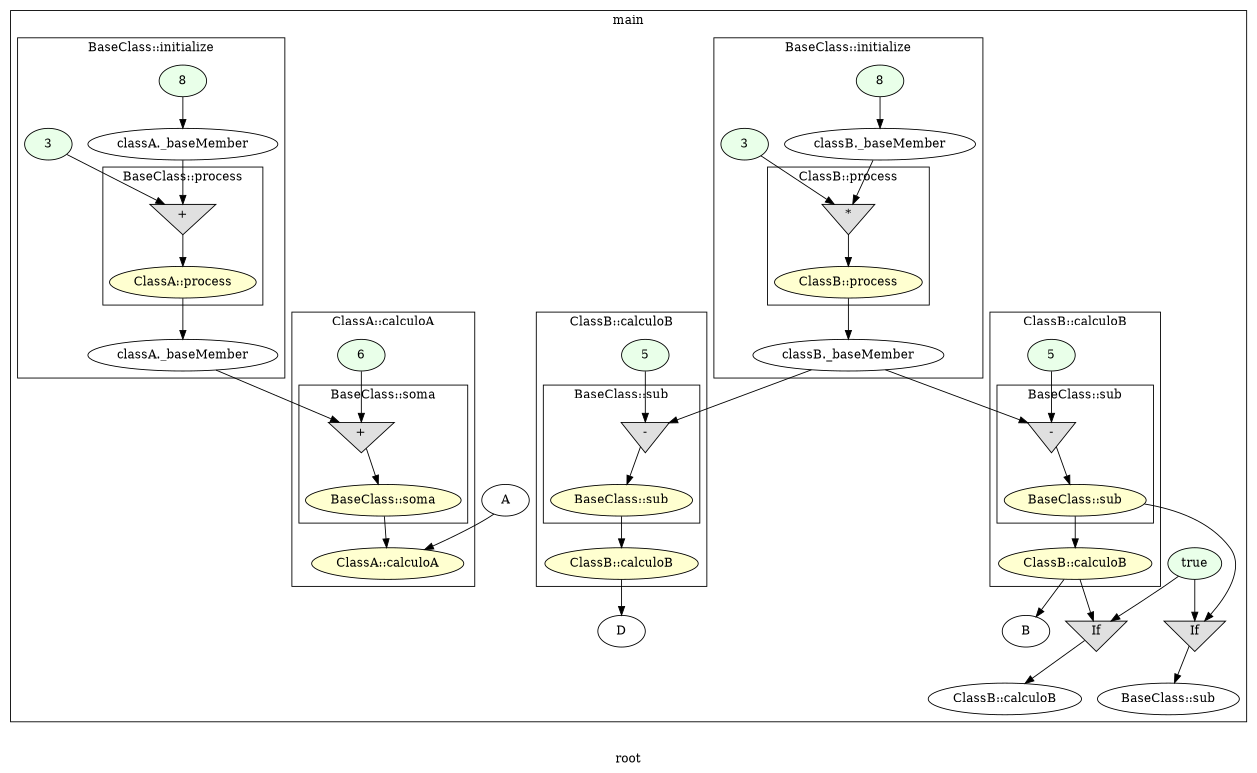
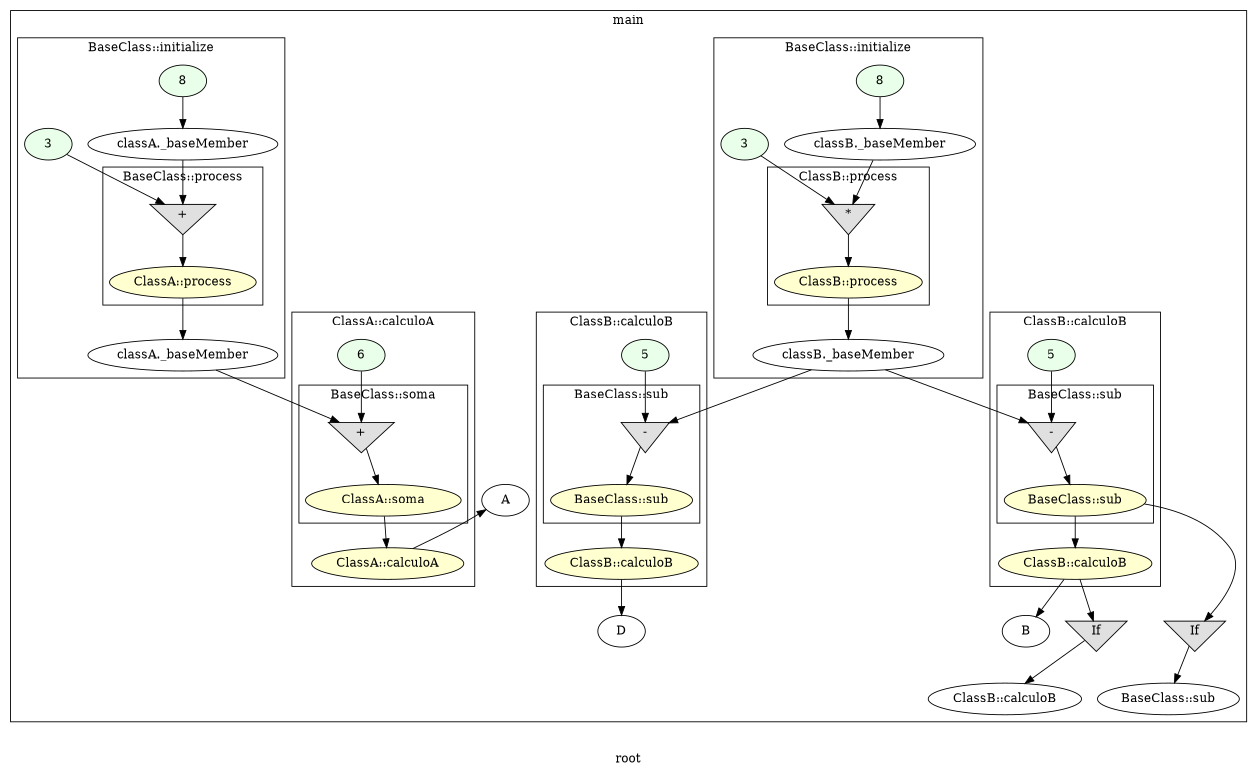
  digraph {
    label=root
    rankdir=TB
    node [style=filled]
    n1 [fillcolor="#E0E0E0" label="+" shape=invtriangle startinglines=33]
    n2 [fillcolor="#FFFFD0" label="ClassA::process" startinglines=33]
    n3 [fillcolor="#E9FFE9" label=8 startinglines=9]
    n4 [label="classA._baseMember" startingline=9 style=""]
    n5 [fillcolor="#E9FFE9" label=3 startinglines=10]
    n6 [label="classA._baseMember" startingline=33 style=""]
    n7 [fillcolor="#E0E0E0" label="*" shape=invtriangle startinglines=48]
    n8 [fillcolor="#FFFFD0" label="ClassB::process" startinglines=48]
    n9 [fillcolor="#E9FFE9" label=8 startinglines=9]
    n10 [label="classB._baseMember" startingline=9 style=""]
    n11 [fillcolor="#E9FFE9" label=3 startinglines=10]
    n12 [label="classB._baseMember" startingline=48 style=""]
    n13 [fillcolor="#E0E0E0" label="+" shape=invtriangle startinglines=15]
-   n14 [fillcolor="#FFFFD0" label="BaseClass::soma" startinglines=15]
+   n14 [fillcolor="#FFFFD0" label="ClassA::soma" startinglines=15]
    n15 [fillcolor="#E9FFE9" label=6 startinglines=38]
    n16 [fillcolor="#FFFFD0" label="ClassA::calculoA" startinglines=15]
    n17 [fillcolor="#E0E0E0" label="-" shape=invtriangle startinglines=20]
    n18 [fillcolor="#FFFFD0" label="BaseClass::sub" startinglines=20]
    n19 [fillcolor="#E9FFE9" label=5 startinglines=53]
    n20 [fillcolor="#FFFFD0" label="ClassB::calculoB" startinglines=20]
    n21 [fillcolor="#E0E0E0" label="-" shape=invtriangle startinglines=20]
    n22 [fillcolor="#FFFFD0" label="BaseClass::sub" startinglines=20]
    n23 [fillcolor="#E9FFE9" label=5 startinglines=53]
    n24 [fillcolor="#FFFFD0" label="ClassB::calculoB" startinglines=20]
    n25 [label=A startingline=15 style=""]
    n26 [label=B startingline=20 style=""]
-   n27 [fillcolor="#E9FFE9" label=true startinglines=69]
    n28 [label=D startingline=20 style=""]
    n29 [fillcolor="#E0E0E0" label=If shape=invtriangle startinglines=20]
    n30 [label="BaseClass::sub" startingline=20 style=""]
    n31 [fillcolor="#E0E0E0" label=If shape=invtriangle startinglines=20]
    n32 [label="ClassB::calculoB" startingline=20 style=""]
    subgraph cluster_1 {
      label=main
      parent=G
      startinglines="51_57_57"
      n25
      n26
-     n27
      n28
      n29
      n30
      n31
      n32
      subgraph cluster_2 {
        label="BaseClass::initialize"
        parent=cluster_1
        startinglines="60_61_63"
        n3
        n4
        n5
        n6
        subgraph cluster_3 {
          label="BaseClass::process"
          parent=cluster_2
          startinglines="63_9_10"
          n1
          n2
        }
      }
      subgraph cluster_4 {
        label="BaseClass::initialize"
        parent=cluster_1
        startinglines="10_33_64"
        n9
        n10
        n11
        n12
        subgraph cluster_5 {
          label="ClassB::process"
          parent=cluster_4
          startinglines="64_9_10"
          n7
          n8
        }
      }
      subgraph cluster_6 {
        label="ClassA::calculoA"
        parent=cluster_1
        startinglines="10_48_66"
        n15
        n16
        subgraph cluster_7 {
          label="BaseClass::soma"
          parent=cluster_6
          startinglines="48_66_38"
          n13
          n14
        }
      }
      subgraph cluster_8 {
        label="ClassB::calculoB"
        parent=cluster_1
        startinglines="38_15_67"
        n19
        n20
        subgraph cluster_9 {
          label="BaseClass::sub"
          parent=cluster_8
          startinglines="15_67_53"
          n17
          n18
        }
      }
      subgraph cluster_10 {
        label="ClassB::calculoB"
        parent=cluster_1
        startinglines="69_71_72"
        n23
        n24
        subgraph cluster_11 {
          label="BaseClass::sub"
          parent=cluster_10
          startinglines="71_72_53"
          n21
          n22
        }
      }
    }
    n1 -> n2
    n2 -> n6
    n3 -> n4
    n4 -> n1
    n5 -> n1
    n6 -> n13
    n7 -> n8
    n8 -> n12
    n9 -> n10
    n10 -> n7
    n11 -> n7
    n12 -> n17
    n12 -> n21
    n13 -> n14
    n14 -> n16
    n15 -> n13
-   n25 -> n16
+   n16 -> n25
    n17 -> n18
    n18 -> n20
    n18 -> n29
    n19 -> n17
    n20 -> n26
    n20 -> n31
    n21 -> n22
    n22 -> n24
    n23 -> n21
    n24 -> n28
-   n27 -> n29
-   n27 -> n31
    n29 -> n30
    n31 -> n32
  }
